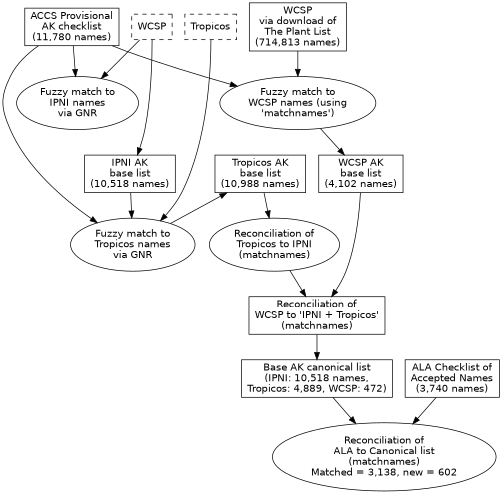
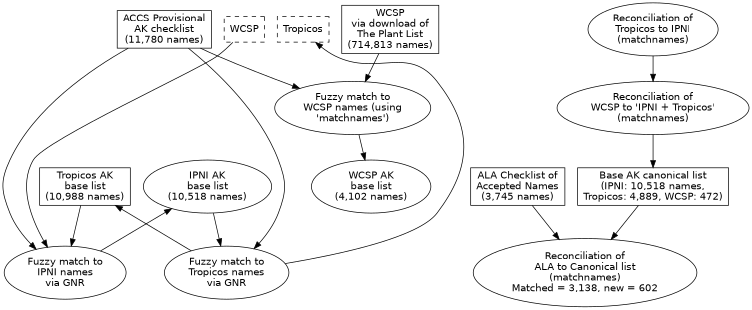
  digraph {
    newrank=true
    rankdir=TB
    node [fontname=Helvetica shape=box]
    edge [arrowhead=normal fontname=Courier]
    n1 [label="WCSP\nvia download of\nThe Plant List\n(714,813 names)"]
    n2 [label=WCSP style=dashed]
    n3 [label=Tropicos style=dashed]
    n4 [label="ACCS Provisional\nAK checklist\n(11,780 names)"]
-   n5 [label="WCSP AK\nbase list\n(4,102 names)"]
-   n6 [label="IPNI AK\nbase list\n(10,518 names)"]
+   n5 [label="WCSP AK\nbase list\n(4,102 names)" shape=ellipse]
+   n6 [label="IPNI AK\nbase list\n(10,518 names)" shape=ellipse]
    n7 [label="Tropicos AK\nbase list\n(10,988 names)"]
    n8 [label="Base AK canonical list\n(IPNI: 10,518 names,\nTropicos: 4,889, WCSP: 472)"]
-   n9 [label="ALA Checklist of\nAccepted Names\n(3,740 names)"]
+   n9 [label="ALA Checklist of\nAccepted Names\n(3,745 names)"]
    n10 [label="Fuzzy match to\nWCSP names (using\n'matchnames')" shape=oval]
    n11 [label="Fuzzy match to\nIPNI names\nvia GNR" shape=oval]
    n12 [label="Fuzzy match to\nTropicos names\nvia GNR" shape=oval]
-   n13 [label="Reconciliation of\nWCSP to 'IPNI + Tropicos'\n(matchnames)"]
+   n13 [label="Reconciliation of\nWCSP to 'IPNI + Tropicos'\n(matchnames)" shape=oval]
    n14 [label="Reconciliation of\nTropicos to IPNI\n(matchnames)" shape=oval]
    n15 [label="Reconciliation of\nALA to Canonical list\n(matchnames)\nMatched = 3,138, new = 602" shape=oval]
    subgraph sub_1 {
      rank=same
      n1
      n2
      n3
      n4
    }
    subgraph sub_2 {
      rank=same
      n5
      n6
      n7
    }
    subgraph sub_3 {
      rank=same
      n8
      n9
    }
    n1 -> n10
    n2 -> n3 [style=invis]
    n2 -> n11
    n3 -> n1 [style=invis]
-   n3 -> n12
+   n12 -> n3
    n4 -> n2 [style=invis]
    n4 -> n10
    n4 -> n11
    n4 -> n12
-   n5 -> n13
    n6 -> n12
-   n7 -> n14
+   n7 -> n11
    n8 -> n15
    n9 -> n15
    n10 -> n5
-   n2 -> n6
+   n11 -> n6
    n12 -> n7
    n13 -> n8
    n14 -> n13
  }
